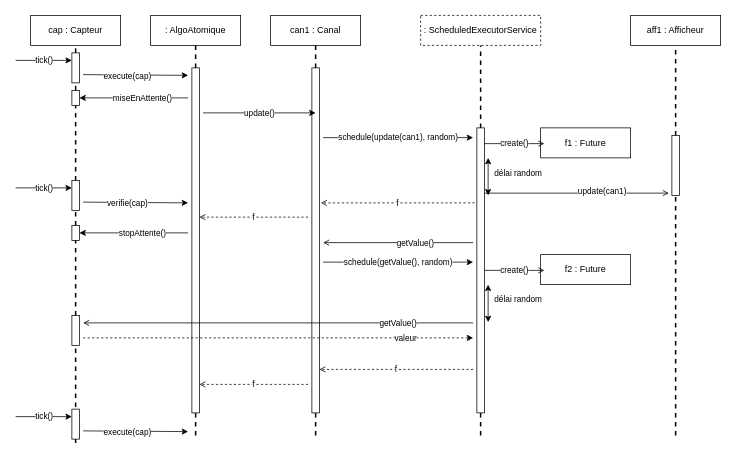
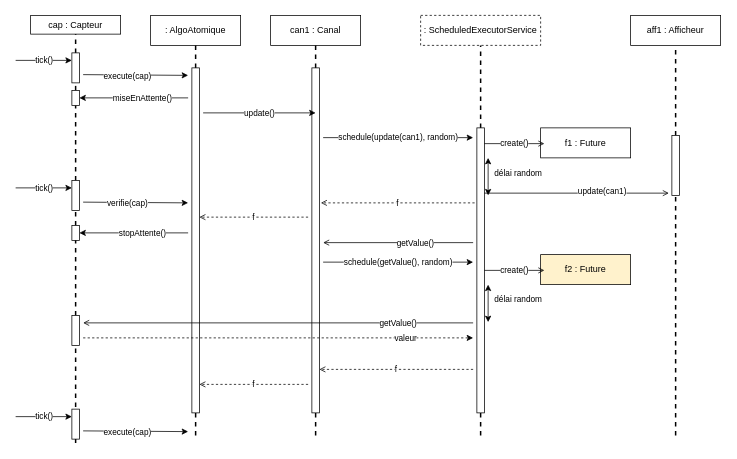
  <mxCell id="0" />
  <mxCell id="1" parent="0" />
- <mxCell id="2" value="cap : Capteur" style="rounded=0;whiteSpace=wrap;html=1;" vertex="1" parent="1"><mxGeometry x="40" y="20" width="120" height="40" as="geometry" /></mxCell>
+ <mxCell id="2" value="cap : Capteur" style="rounded=0;whiteSpace=wrap;html=1;" vertex="1" parent="1"><mxGeometry x="40" y="20" width="120" height="25" as="geometry" /></mxCell>
  <mxCell id="3" value="" style="endArrow=none;dashed=1;html=1;strokeWidth=2;rounded=0;entryX=0.5;entryY=1;entryDx=0;entryDy=0;startArrow=none;" edge="1" parent="1" source="5" target="2"><mxGeometry width="50" height="50" relative="1" as="geometry"><mxPoint x="100" y="420" as="sourcePoint" /><mxPoint x="440" y="200" as="targetPoint" /></mxGeometry></mxCell>
  <mxCell id="4" value="" style="endArrow=none;dashed=1;html=1;strokeWidth=2;rounded=0;entryX=0.5;entryY=1;entryDx=0;entryDy=0;startArrow=none;" edge="1" parent="1" source="18" target="5"><mxGeometry width="50" height="50" relative="1" as="geometry"><mxPoint x="100" y="420" as="sourcePoint" /><mxPoint x="100" y="60" as="targetPoint" /></mxGeometry></mxCell>
  <mxCell id="5" value="" style="rounded=0;whiteSpace=wrap;html=1;" vertex="1" parent="1"><mxGeometry x="95" y="70" width="10" height="40" as="geometry" /></mxCell>
  <mxCell id="6" value="&lt;span style=&quot;font-weight: normal;&quot;&gt;can1 : Canal&lt;/span&gt;" style="rounded=0;whiteSpace=wrap;html=1;fontStyle=1" vertex="1" parent="1"><mxGeometry x="360" y="20" width="120" height="40" as="geometry" /></mxCell>
  <mxCell id="7" value="" style="endArrow=none;dashed=1;html=1;strokeWidth=2;rounded=0;entryX=0.5;entryY=1;entryDx=0;entryDy=0;fontStyle=1;startArrow=none;" edge="1" parent="1" source="15"><mxGeometry width="50" height="50" relative="1" as="geometry"><mxPoint x="420.5" y="420" as="sourcePoint" /><mxPoint x="420" y="60" as="targetPoint" /></mxGeometry></mxCell>
  <mxCell id="8" value=": AlgoAtomique" style="rounded=0;whiteSpace=wrap;html=1;" vertex="1" parent="1"><mxGeometry x="200" y="20" width="120" height="40" as="geometry" /></mxCell>
  <mxCell id="9" value="" style="endArrow=none;dashed=1;html=1;strokeWidth=2;rounded=0;entryX=0.5;entryY=1;entryDx=0;entryDy=0;startArrow=none;" edge="1" parent="1" source="13"><mxGeometry width="50" height="50" relative="1" as="geometry"><mxPoint x="260.5" y="420" as="sourcePoint" /><mxPoint x="260" y="60" as="targetPoint" /></mxGeometry></mxCell>
  <mxCell id="10" value="" style="endArrow=none;dashed=1;html=1;strokeWidth=2;rounded=0;entryX=0.5;entryY=1;entryDx=0;entryDy=0;" edge="1" parent="1" target="13"><mxGeometry width="50" height="50" relative="1" as="geometry"><mxPoint x="260" y="580" as="sourcePoint" /><mxPoint x="260" y="60" as="targetPoint" /></mxGeometry></mxCell>
  <mxCell id="11" style="edgeStyle=orthogonalEdgeStyle;rounded=0;orthogonalLoop=1;jettySize=auto;html=1;entryX=1;entryY=0.5;entryDx=0;entryDy=0;" edge="1" parent="1" target="18"><mxGeometry relative="1" as="geometry"><mxPoint x="250" y="130" as="sourcePoint" /><mxPoint x="150" y="150" as="targetPoint" /><Array as="points"><mxPoint x="250" y="130" /><mxPoint x="250" y="130" /></Array></mxGeometry></mxCell>
  <mxCell id="12" value="miseEnAttente()" style="edgeLabel;html=1;align=center;verticalAlign=middle;resizable=0;points=[];" connectable="0" vertex="1" parent="11"><mxGeometry x="-0.139" y="3" relative="1" as="geometry"><mxPoint y="-3" as="offset" /></mxGeometry></mxCell>
  <mxCell id="13" value="" style="rounded=0;whiteSpace=wrap;html=1;" vertex="1" parent="1"><mxGeometry x="255" y="90" width="10" height="460" as="geometry" /></mxCell>
  <mxCell id="14" value="" style="endArrow=none;dashed=1;html=1;strokeWidth=2;rounded=0;entryX=0.5;entryY=1;entryDx=0;entryDy=0;fontStyle=1" edge="1" parent="1" target="15"><mxGeometry width="50" height="50" relative="1" as="geometry"><mxPoint x="420" y="580" as="sourcePoint" /><mxPoint x="420" y="60" as="targetPoint" /></mxGeometry></mxCell>
  <mxCell id="15" value="" style="rounded=0;whiteSpace=wrap;html=1;" vertex="1" parent="1"><mxGeometry x="415" y="90" width="10" height="460" as="geometry" /></mxCell>
  <mxCell id="16" value="tick()" style="endArrow=classic;html=1;rounded=0;entryX=0;entryY=0.25;entryDx=0;entryDy=0;" edge="1" parent="1" target="5"><mxGeometry width="50" height="50" relative="1" as="geometry"><mxPoint x="20" y="80" as="sourcePoint" /><mxPoint x="440" y="200" as="targetPoint" /></mxGeometry></mxCell>
  <mxCell id="17" value="" style="endArrow=none;dashed=1;html=1;strokeWidth=2;rounded=0;entryX=0.5;entryY=1;entryDx=0;entryDy=0;startArrow=none;" edge="1" parent="1" source="48" target="18"><mxGeometry width="50" height="50" relative="1" as="geometry"><mxPoint x="100" y="580" as="sourcePoint" /><mxPoint x="100" y="110" as="targetPoint" /></mxGeometry></mxCell>
  <mxCell id="18" value="" style="rounded=0;whiteSpace=wrap;html=1;" vertex="1" parent="1"><mxGeometry x="95" y="120" width="10" height="20" as="geometry" /></mxCell>
  <mxCell id="19" value="update()" style="endArrow=classic;html=1;rounded=0;" edge="1" parent="1"><mxGeometry width="50" height="50" relative="1" as="geometry"><mxPoint x="270" y="150" as="sourcePoint" /><mxPoint x="420" y="150" as="targetPoint" /></mxGeometry></mxCell>
  <mxCell id="20" value="" style="endArrow=classic;html=1;rounded=0;" edge="1" parent="1"><mxGeometry width="50" height="50" relative="1" as="geometry"><mxPoint x="110" y="99" as="sourcePoint" /><mxPoint x="250" y="100" as="targetPoint" /></mxGeometry></mxCell>
  <mxCell id="21" value="execute(cap)" style="edgeLabel;html=1;align=center;verticalAlign=middle;resizable=0;points=[];" connectable="0" vertex="1" parent="20"><mxGeometry x="-0.31" y="-1" relative="1" as="geometry"><mxPoint x="11" as="offset" /></mxGeometry></mxCell>
  <mxCell id="22" value="&lt;span style=&quot;font-weight: normal;&quot;&gt;: ScheduledExecutorService&lt;/span&gt;" style="rounded=0;whiteSpace=wrap;html=1;fontStyle=1;dashed=1;" vertex="1" parent="1"><mxGeometry x="560" y="20" width="160" height="40" as="geometry" /></mxCell>
  <mxCell id="23" value="" style="endArrow=none;html=1;rounded=0;entryX=0.5;entryY=1;entryDx=0;entryDy=0;dashed=1;strokeWidth=2;startArrow=none;" edge="1" parent="1" source="25" target="22"><mxGeometry width="50" height="50" relative="1" as="geometry"><mxPoint x="640" y="420" as="sourcePoint" /><mxPoint x="480" y="200" as="targetPoint" /></mxGeometry></mxCell>
  <mxCell id="24" value="" style="endArrow=none;html=1;rounded=0;entryX=0.5;entryY=1;entryDx=0;entryDy=0;dashed=1;strokeWidth=2;" edge="1" parent="1" target="25"><mxGeometry width="50" height="50" relative="1" as="geometry"><mxPoint x="640" y="580" as="sourcePoint" /><mxPoint x="640" y="60" as="targetPoint" /></mxGeometry></mxCell>
  <mxCell id="25" value="" style="rounded=0;whiteSpace=wrap;html=1;" vertex="1" parent="1"><mxGeometry x="635" y="170" width="10" height="380" as="geometry" /></mxCell>
  <mxCell id="26" value="schedule(update(can1), random)" style="endArrow=classic;html=1;rounded=0;" edge="1" parent="1"><mxGeometry width="50" height="50" relative="1" as="geometry"><mxPoint x="430" y="183" as="sourcePoint" /><mxPoint x="630" y="183" as="targetPoint" /></mxGeometry></mxCell>
  <mxCell id="27" value="f1 : Future" style="rounded=0;whiteSpace=wrap;html=1;" vertex="1" parent="1"><mxGeometry x="720" y="170" width="120" height="40" as="geometry" /></mxCell>
  <mxCell id="28" value="create()" style="endArrow=open;html=1;rounded=0;entryX=0;entryY=0.5;entryDx=0;entryDy=0;endFill=0;" edge="1" parent="1"><mxGeometry width="50" height="50" relative="1" as="geometry"><mxPoint x="645" y="191" as="sourcePoint" /><mxPoint x="725" y="191" as="targetPoint" /></mxGeometry></mxCell>
  <mxCell id="29" value="f" style="endArrow=open;html=1;rounded=0;endFill=0;dashed=1;" edge="1" parent="1"><mxGeometry width="50" height="50" relative="1" as="geometry"><mxPoint x="632" y="270" as="sourcePoint" /><mxPoint x="427" y="270" as="targetPoint" /></mxGeometry></mxCell>
  <mxCell id="30" value="f" style="endArrow=open;html=1;rounded=0;endFill=0;dashed=1;" edge="1" parent="1"><mxGeometry width="50" height="50" relative="1" as="geometry"><mxPoint x="410" y="289" as="sourcePoint" /><mxPoint x="265" y="289" as="targetPoint" /></mxGeometry></mxCell>
  <mxCell id="31" value="" style="endArrow=open;html=1;rounded=0;endFill=0;" edge="1" parent="1"><mxGeometry width="50" height="50" relative="1" as="geometry"><mxPoint x="630" y="323" as="sourcePoint" /><mxPoint x="430" y="323" as="targetPoint" /></mxGeometry></mxCell>
  <mxCell id="32" value="getValue()" style="edgeLabel;html=1;align=center;verticalAlign=middle;resizable=0;points=[];" connectable="0" vertex="1" parent="31"><mxGeometry x="-0.22" relative="1" as="geometry"><mxPoint as="offset" /></mxGeometry></mxCell>
  <mxCell id="33" value="schedule(getValue(), random)" style="endArrow=classic;html=1;rounded=0;" edge="1" parent="1"><mxGeometry width="50" height="50" relative="1" as="geometry"><mxPoint x="430" y="349" as="sourcePoint" /><mxPoint x="630" y="349" as="targetPoint" /></mxGeometry></mxCell>
- <mxCell id="34" value="f2 : Future" style="rounded=0;whiteSpace=wrap;html=1;" vertex="1" parent="1"><mxGeometry x="720" y="339" width="120" height="40" as="geometry" /></mxCell>
+ <mxCell id="34" value="f2 : Future" style="rounded=0;whiteSpace=wrap;html=1;fillColor=#fff2cc;" vertex="1" parent="1"><mxGeometry x="720" y="339" width="120" height="40" as="geometry" /></mxCell>
  <mxCell id="35" value="create()" style="endArrow=open;html=1;rounded=0;entryX=0;entryY=0.5;entryDx=0;entryDy=0;endFill=0;" edge="1" parent="1"><mxGeometry width="50" height="50" relative="1" as="geometry"><mxPoint x="645" y="360" as="sourcePoint" /><mxPoint x="725" y="360" as="targetPoint" /></mxGeometry></mxCell>
  <mxCell id="36" value="f" style="endArrow=open;html=1;rounded=0;endFill=0;dashed=1;" edge="1" parent="1"><mxGeometry width="50" height="50" relative="1" as="geometry"><mxPoint x="630" y="492" as="sourcePoint" /><mxPoint x="425" y="492" as="targetPoint" /></mxGeometry></mxCell>
  <mxCell id="37" value="f" style="endArrow=open;html=1;rounded=0;endFill=0;dashed=1;" edge="1" parent="1"><mxGeometry width="50" height="50" relative="1" as="geometry"><mxPoint x="410" y="512" as="sourcePoint" /><mxPoint x="265" y="512" as="targetPoint" /></mxGeometry></mxCell>
  <mxCell id="38" value="&lt;span style=&quot;font-weight: normal;&quot;&gt;aff1 : Afficheur&lt;/span&gt;" style="rounded=0;whiteSpace=wrap;html=1;fontStyle=1" vertex="1" parent="1"><mxGeometry x="840" y="20" width="120" height="40" as="geometry" /></mxCell>
  <mxCell id="39" value="" style="endArrow=none;html=1;rounded=0;entryX=0.5;entryY=1;entryDx=0;entryDy=0;dashed=1;strokeWidth=2;startArrow=none;" edge="1" parent="1" source="41" target="38"><mxGeometry width="50" height="50" relative="1" as="geometry"><mxPoint x="900" y="430" as="sourcePoint" /><mxPoint x="740" y="210" as="targetPoint" /></mxGeometry></mxCell>
  <mxCell id="40" value="" style="endArrow=none;html=1;rounded=0;entryX=0.5;entryY=1;entryDx=0;entryDy=0;dashed=1;strokeWidth=2;" edge="1" parent="1" target="41"><mxGeometry width="50" height="50" relative="1" as="geometry"><mxPoint x="900" y="580" as="sourcePoint" /><mxPoint x="900" y="70" as="targetPoint" /></mxGeometry></mxCell>
  <mxCell id="41" value="" style="rounded=0;whiteSpace=wrap;html=1;" vertex="1" parent="1"><mxGeometry x="895" y="180" width="10" height="80" as="geometry" /></mxCell>
  <mxCell id="42" value="" style="endArrow=open;html=1;rounded=0;entryX=-0.4;entryY=0.625;entryDx=0;entryDy=0;entryPerimeter=0;endFill=0;" edge="1" parent="1"><mxGeometry width="50" height="50" relative="1" as="geometry"><mxPoint x="645" y="257" as="sourcePoint" /><mxPoint x="891" y="257" as="targetPoint" /></mxGeometry></mxCell>
  <mxCell id="43" value="update(can1)" style="edgeLabel;html=1;align=center;verticalAlign=middle;resizable=0;points=[];" connectable="0" vertex="1" parent="42"><mxGeometry x="0.265" y="3" relative="1" as="geometry"><mxPoint as="offset" /></mxGeometry></mxCell>
  <mxCell id="44" value="délai random" style="endArrow=classic;startArrow=classic;html=1;rounded=0;" edge="1" parent="1"><mxGeometry x="0.2" y="-40" width="50" height="50" relative="1" as="geometry"><mxPoint x="650" y="260" as="sourcePoint" /><mxPoint x="650" y="210" as="targetPoint" /><mxPoint as="offset" /></mxGeometry></mxCell>
  <mxCell id="45" value="délai random" style="endArrow=classic;startArrow=classic;html=1;rounded=0;" edge="1" parent="1"><mxGeometry x="0.2" y="-40" width="50" height="50" relative="1" as="geometry"><mxPoint x="650" y="429" as="sourcePoint" /><mxPoint x="650" y="379" as="targetPoint" /><mxPoint as="offset" /></mxGeometry></mxCell>
  <mxCell id="46" value="getValue()" style="endArrow=open;html=1;rounded=0;endFill=0;" edge="1" parent="1"><mxGeometry x="-0.615" width="50" height="50" relative="1" as="geometry"><mxPoint x="630" y="430" as="sourcePoint" /><mxPoint x="110" y="430" as="targetPoint" /><mxPoint as="offset" /></mxGeometry></mxCell>
  <mxCell id="47" value="" style="endArrow=none;dashed=1;html=1;strokeWidth=2;rounded=0;entryX=0.5;entryY=1;entryDx=0;entryDy=0;" edge="1" parent="1" target="48"><mxGeometry width="50" height="50" relative="1" as="geometry"><mxPoint x="100" y="590" as="sourcePoint" /><mxPoint x="100" y="140" as="targetPoint" /></mxGeometry></mxCell>
  <mxCell id="48" value="" style="rounded=0;whiteSpace=wrap;html=1;" vertex="1" parent="1"><mxGeometry x="95" y="420" width="10" height="40" as="geometry" /></mxCell>
  <mxCell id="49" value="valeur" style="endArrow=classic;html=1;rounded=0;dashed=1;" edge="1" parent="1"><mxGeometry x="0.654" width="50" height="50" relative="1" as="geometry"><mxPoint x="110" y="450" as="sourcePoint" /><mxPoint x="630" y="450" as="targetPoint" /><mxPoint as="offset" /></mxGeometry></mxCell>
  <mxCell id="50" style="edgeStyle=orthogonalEdgeStyle;rounded=0;orthogonalLoop=1;jettySize=auto;html=1;entryX=1;entryY=0.5;entryDx=0;entryDy=0;" edge="1" parent="1" target="52"><mxGeometry relative="1" as="geometry"><mxPoint x="250" y="310" as="sourcePoint" /><mxPoint x="150" y="330" as="targetPoint" /><Array as="points"><mxPoint x="250" y="310" /><mxPoint x="250" y="310" /></Array></mxGeometry></mxCell>
  <mxCell id="51" value="stopAttente()" style="edgeLabel;html=1;align=center;verticalAlign=middle;resizable=0;points=[];" connectable="0" vertex="1" parent="50"><mxGeometry x="-0.139" y="3" relative="1" as="geometry"><mxPoint y="-3" as="offset" /></mxGeometry></mxCell>
  <mxCell id="52" value="" style="rounded=0;whiteSpace=wrap;html=1;" vertex="1" parent="1"><mxGeometry x="95" y="300" width="10" height="20" as="geometry" /></mxCell>
  <mxCell id="53" value="" style="rounded=0;whiteSpace=wrap;html=1;" vertex="1" parent="1"><mxGeometry x="95" y="240" width="10" height="40" as="geometry" /></mxCell>
  <mxCell id="54" value="tick()" style="endArrow=classic;html=1;rounded=0;entryX=0;entryY=0.25;entryDx=0;entryDy=0;" edge="1" parent="1" target="53"><mxGeometry width="50" height="50" relative="1" as="geometry"><mxPoint x="20" y="250" as="sourcePoint" /><mxPoint x="440" y="370" as="targetPoint" /></mxGeometry></mxCell>
  <mxCell id="55" value="" style="endArrow=classic;html=1;rounded=0;" edge="1" parent="1"><mxGeometry width="50" height="50" relative="1" as="geometry"><mxPoint x="110" y="269" as="sourcePoint" /><mxPoint x="250" y="270" as="targetPoint" /></mxGeometry></mxCell>
  <mxCell id="56" value="verifie(cap)" style="edgeLabel;html=1;align=center;verticalAlign=middle;resizable=0;points=[];" connectable="0" vertex="1" parent="55"><mxGeometry x="-0.31" y="-1" relative="1" as="geometry"><mxPoint x="11" as="offset" /></mxGeometry></mxCell>
  <mxCell id="57" value="" style="rounded=0;whiteSpace=wrap;html=1;" vertex="1" parent="1"><mxGeometry x="95" y="545" width="10" height="40" as="geometry" /></mxCell>
  <mxCell id="58" value="tick()" style="endArrow=classic;html=1;rounded=0;entryX=0;entryY=0.25;entryDx=0;entryDy=0;" edge="1" parent="1" target="57"><mxGeometry width="50" height="50" relative="1" as="geometry"><mxPoint x="20" y="555" as="sourcePoint" /><mxPoint x="440" y="675" as="targetPoint" /></mxGeometry></mxCell>
  <mxCell id="59" value="" style="endArrow=classic;html=1;rounded=0;" edge="1" parent="1"><mxGeometry width="50" height="50" relative="1" as="geometry"><mxPoint x="110" y="574" as="sourcePoint" /><mxPoint x="250" y="575" as="targetPoint" /></mxGeometry></mxCell>
  <mxCell id="60" value="execute(cap)" style="edgeLabel;html=1;align=center;verticalAlign=middle;resizable=0;points=[];" connectable="0" vertex="1" parent="59"><mxGeometry x="-0.31" y="-1" relative="1" as="geometry"><mxPoint x="11" as="offset" /></mxGeometry></mxCell>
